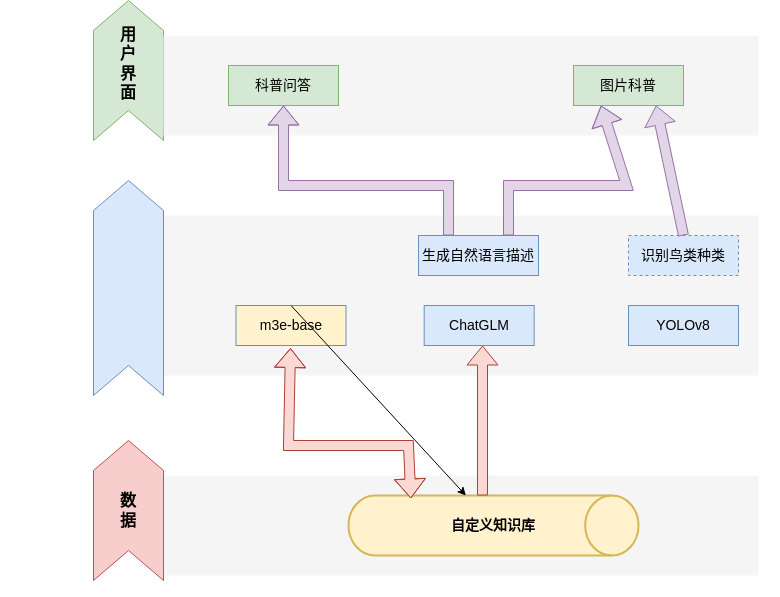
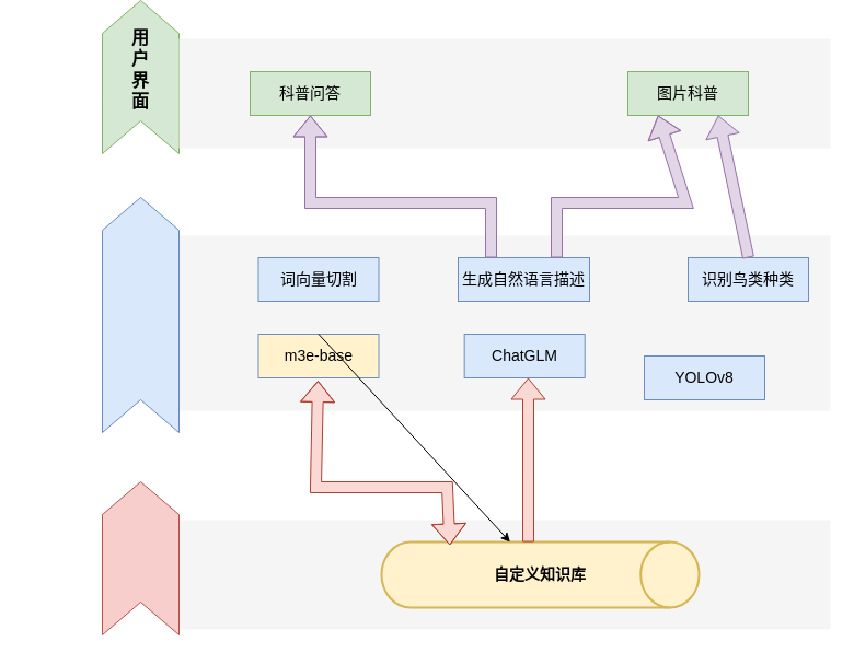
  <mxCell id="0" />
  <mxCell id="1" parent="0" />
  <mxCell id="2" value="" style="shape=process;whiteSpace=wrap;html=1;backgroundOutline=1;fillColor=#f5f5f5;fontColor=#333333;strokeColor=none;size=0.053;" parent="1" vertex="1"><mxGeometry x="163" y="460" width="595" height="100" as="geometry" /></mxCell>
  <mxCell id="3" value="" style="shape=process;whiteSpace=wrap;html=1;backgroundOutline=1;fillColor=#f5f5f5;fontColor=#333333;strokeColor=none;size=0.053;" parent="1" vertex="1"><mxGeometry x="163" y="200" width="595" height="160" as="geometry" /></mxCell>
  <mxCell id="4" value="" style="html=1;shadow=0;dashed=0;align=center;verticalAlign=middle;shape=mxgraph.arrows2.arrow;dy=0;dx=30;notch=30;rotation=-90;fillColor=#dae8fc;strokeColor=#6c8ebf;" parent="1" vertex="1"><mxGeometry x="20.5" y="237.5" width="215" height="70" as="geometry" /></mxCell>
  <mxCell id="5" value="" style="html=1;shadow=0;dashed=0;align=center;verticalAlign=middle;shape=mxgraph.arrows2.arrow;dy=0;dx=30;notch=30;rotation=-90;fillColor=#d5e8d4;strokeColor=#82b366;" parent="1" vertex="1"><mxGeometry x="58" y="20" width="140" height="70" as="geometry" /></mxCell>
  <mxCell id="6" value="&lt;span style=&quot;font-size: 16px;&quot;&gt;&lt;b&gt;用&lt;br&gt;户&lt;br&gt;界&lt;br&gt;面&lt;/b&gt;&lt;/span&gt;" style="shape=partialRectangle;whiteSpace=wrap;html=1;top=0;bottom=0;fillColor=#d5e8d4;strokeColor=#82b366;" parent="1" vertex="1"><mxGeometry x="93" y="20" width="70" height="55" as="geometry" /></mxCell>
  <mxCell id="7" value="" style="html=1;shadow=0;dashed=0;align=center;verticalAlign=middle;shape=mxgraph.arrows2.arrow;dy=0;dx=30;notch=30;rotation=-90;fillColor=#f8cecc;strokeColor=#b85450;" parent="1" vertex="1"><mxGeometry x="58" y="460" width="140" height="70" as="geometry" /></mxCell>
- <mxCell id="8" value="&lt;span style=&quot;font-size: 16px;&quot;&gt;&lt;b&gt;数&lt;br&gt;据&lt;/b&gt;&lt;/span&gt;" style="shape=partialRectangle;whiteSpace=wrap;html=1;top=0;bottom=0;fillColor=#f8cecc;strokeColor=#b85450;" parent="1" vertex="1"><mxGeometry x="93" y="467.5" width="70" height="55" as="geometry" /></mxCell>
  <mxCell id="9" value="" style="shape=process;whiteSpace=wrap;html=1;backgroundOutline=1;fillColor=#f5f5f5;fontColor=#333333;strokeColor=none;size=0.053;" vertex="1" parent="1"><mxGeometry x="163" y="20" width="595" height="100" as="geometry" /></mxCell>
  <mxCell id="10" value="&lt;b&gt;&lt;font style=&quot;font-size: 14px;&quot;&gt;自定义知识库&lt;/font&gt;&lt;/b&gt;" style="strokeWidth=2;html=1;shape=mxgraph.flowchart.direct_data;whiteSpace=wrap;fontStyle=0;fillColor=#fff2cc;strokeColor=#d6b656;" vertex="1" parent="1"><mxGeometry x="348" y="480" width="290" height="60" as="geometry" /></mxCell>
  <mxCell id="11" value="&lt;font style=&quot;font-size: 14px;&quot;&gt;科普问答&lt;/font&gt;" style="rounded=0;whiteSpace=wrap;html=1;fillColor=#d5e8d4;strokeColor=#82b366;" vertex="1" parent="1"><mxGeometry x="228" y="50" width="110" height="40" as="geometry" /></mxCell>
  <mxCell id="12" value="&lt;font style=&quot;font-size: 14px;&quot;&gt;图片科普&lt;/font&gt;" style="rounded=0;whiteSpace=wrap;html=1;fillColor=#d5e8d4;strokeColor=#82b366;" vertex="1" parent="1"><mxGeometry x="573" y="50" width="110" height="40" as="geometry" /></mxCell>
  <mxCell id="13" value="&lt;span style=&quot;font-size: 14px;&quot;&gt;m3e-base&lt;/span&gt;" style="rounded=0;whiteSpace=wrap;html=1;fillColor=#fff2cc;strokeColor=#6c8ebf;" vertex="1" parent="1"><mxGeometry x="235.5" y="290" width="110" height="40" as="geometry" /></mxCell>
  <mxCell id="14" value="&lt;span style=&quot;font-size: 14px;&quot;&gt;ChatGLM&lt;/span&gt;" style="rounded=0;whiteSpace=wrap;html=1;fillColor=#dae8fc;strokeColor=#6c8ebf;" vertex="1" parent="1"><mxGeometry x="423.68" y="290" width="110" height="40" as="geometry" /></mxCell>
- <mxCell id="15" value="&lt;span style=&quot;font-size: 14px;&quot;&gt;YOLOv8&lt;/span&gt;" style="rounded=0;whiteSpace=wrap;html=1;fillColor=#dae8fc;strokeColor=#6c8ebf;" vertex="1" parent="1"><mxGeometry x="628" y="290" width="110" height="40" as="geometry" /></mxCell>
+ <mxCell id="15" value="&lt;span style=&quot;font-size: 14px;&quot;&gt;YOLOv8&lt;/span&gt;" style="rounded=0;whiteSpace=wrap;html=1;fillColor=#dae8fc;strokeColor=#6c8ebf;" vertex="1" parent="1"><mxGeometry x="588" y="310" width="110" height="40" as="geometry" /></mxCell>
+ <mxCell id="16" value="&lt;span style=&quot;font-size: 14px;&quot;&gt;词向量切割&lt;/span&gt;" style="rounded=0;whiteSpace=wrap;html=1;fillColor=#dae8fc;strokeColor=#6c8ebf;" vertex="1" parent="1"><mxGeometry x="235.5" y="220" width="110" height="40" as="geometry" /></mxCell>
  <mxCell id="17" value="&lt;span style=&quot;font-size: 14px;&quot;&gt;生成自然语言描述&lt;/span&gt;" style="rounded=0;whiteSpace=wrap;html=1;fillColor=#dae8fc;strokeColor=#6c8ebf;" vertex="1" parent="1"><mxGeometry x="418" y="220" width="120" height="40" as="geometry" /></mxCell>
- <mxCell id="18" value="&lt;span style=&quot;font-size: 14px;&quot;&gt;识别鸟类种类&lt;/span&gt;" style="rounded=0;whiteSpace=wrap;html=1;fillColor=#dae8fc;strokeColor=#6c8ebf;dashed=1;" vertex="1" parent="1"><mxGeometry x="628" y="220" width="110" height="40" as="geometry" /></mxCell>
+ <mxCell id="18" value="&lt;span style=&quot;font-size: 14px;&quot;&gt;识别鸟类种类&lt;/span&gt;" style="rounded=0;whiteSpace=wrap;html=1;fillColor=#dae8fc;strokeColor=#6c8ebf;" vertex="1" parent="1"><mxGeometry x="628" y="220" width="110" height="40" as="geometry" /></mxCell>
  <mxCell id="19" value="" style="shape=flexArrow;endArrow=classic;startArrow=classic;html=1;rounded=0;exitX=0.215;exitY=0.05;exitDx=0;exitDy=0;exitPerimeter=0;fillColor=#fad9d5;strokeColor=#ae4132;" edge="1" parent="1" source="10"><mxGeometry width="100" height="100" relative="1" as="geometry"><mxPoint x="468" y="430" as="sourcePoint" /><mxPoint x="289.999" y="332.5" as="targetPoint" /><Array as="points"><mxPoint x="408" y="430" /><mxPoint x="288" y="430" /></Array></mxGeometry></mxCell>
  <mxCell id="20" value="" style="shape=flexArrow;endArrow=classic;html=1;rounded=0;exitX=0.415;exitY=0;exitDx=0;exitDy=0;exitPerimeter=0;fillColor=#fad9d5;strokeColor=#ae4132;" edge="1" parent="1"><mxGeometry width="50" height="50" relative="1" as="geometry"><mxPoint x="482.019" y="480" as="sourcePoint" /><mxPoint x="482" y="330" as="targetPoint" /></mxGeometry></mxCell>
  <mxCell id="21" value="" style="endArrow=classic;html=1;rounded=0;exitX=0.5;exitY=0;exitDx=0;exitDy=0;" edge="1" parent="1" source="13" target="10"><mxGeometry width="50" height="50" relative="1" as="geometry"><mxPoint x="238" y="310" as="sourcePoint" /><mxPoint x="288" y="260" as="targetPoint" /></mxGeometry></mxCell>
  <mxCell id="22" value="" style="shape=flexArrow;endArrow=classic;html=1;rounded=0;entryX=0.5;entryY=1;entryDx=0;entryDy=0;exitX=0.25;exitY=0;exitDx=0;exitDy=0;fillColor=#e1d5e7;strokeColor=#9673a6;" edge="1" parent="1" source="17" target="11"><mxGeometry width="50" height="50" relative="1" as="geometry"><mxPoint x="248" y="190" as="sourcePoint" /><mxPoint x="298" y="140" as="targetPoint" /><Array as="points"><mxPoint x="448" y="170" /><mxPoint x="283" y="170" /></Array></mxGeometry></mxCell>
  <mxCell id="23" value="" style="shape=flexArrow;endArrow=classic;html=1;rounded=0;exitX=0.75;exitY=0;exitDx=0;exitDy=0;entryX=0.25;entryY=1;entryDx=0;entryDy=0;fillColor=#e1d5e7;strokeColor=#9673a6;" edge="1" parent="1" source="17" target="12"><mxGeometry width="50" height="50" relative="1" as="geometry"><mxPoint x="488" y="180" as="sourcePoint" /><mxPoint x="538" y="130" as="targetPoint" /><Array as="points"><mxPoint x="508" y="170" /><mxPoint x="626" y="170" /></Array></mxGeometry></mxCell>
  <mxCell id="24" value="" style="shape=flexArrow;endArrow=classic;html=1;rounded=0;entryX=0.75;entryY=1;entryDx=0;entryDy=0;exitX=0.5;exitY=0;exitDx=0;exitDy=0;fillColor=#e1d5e7;strokeColor=#9673a6;" edge="1" parent="1" source="18" target="12"><mxGeometry width="50" height="50" relative="1" as="geometry"><mxPoint x="648" y="190" as="sourcePoint" /><mxPoint x="698" y="140" as="targetPoint" /></mxGeometry></mxCell>
